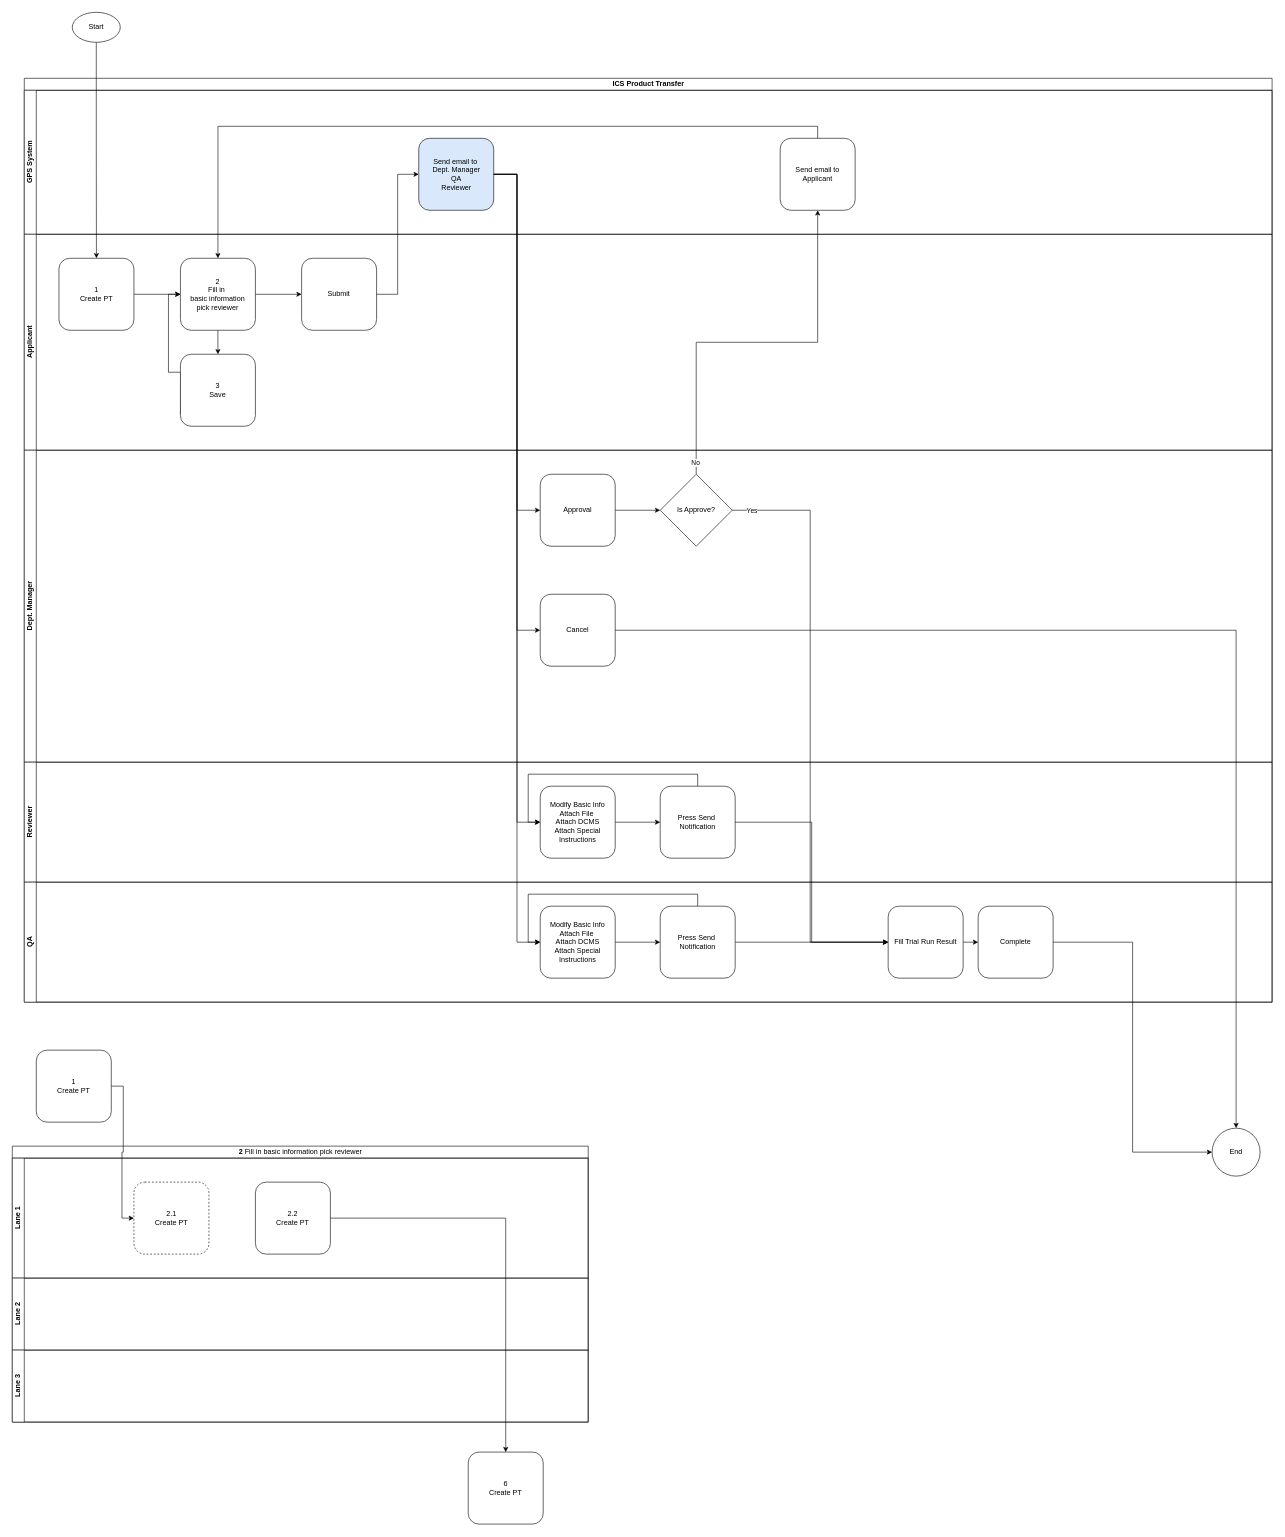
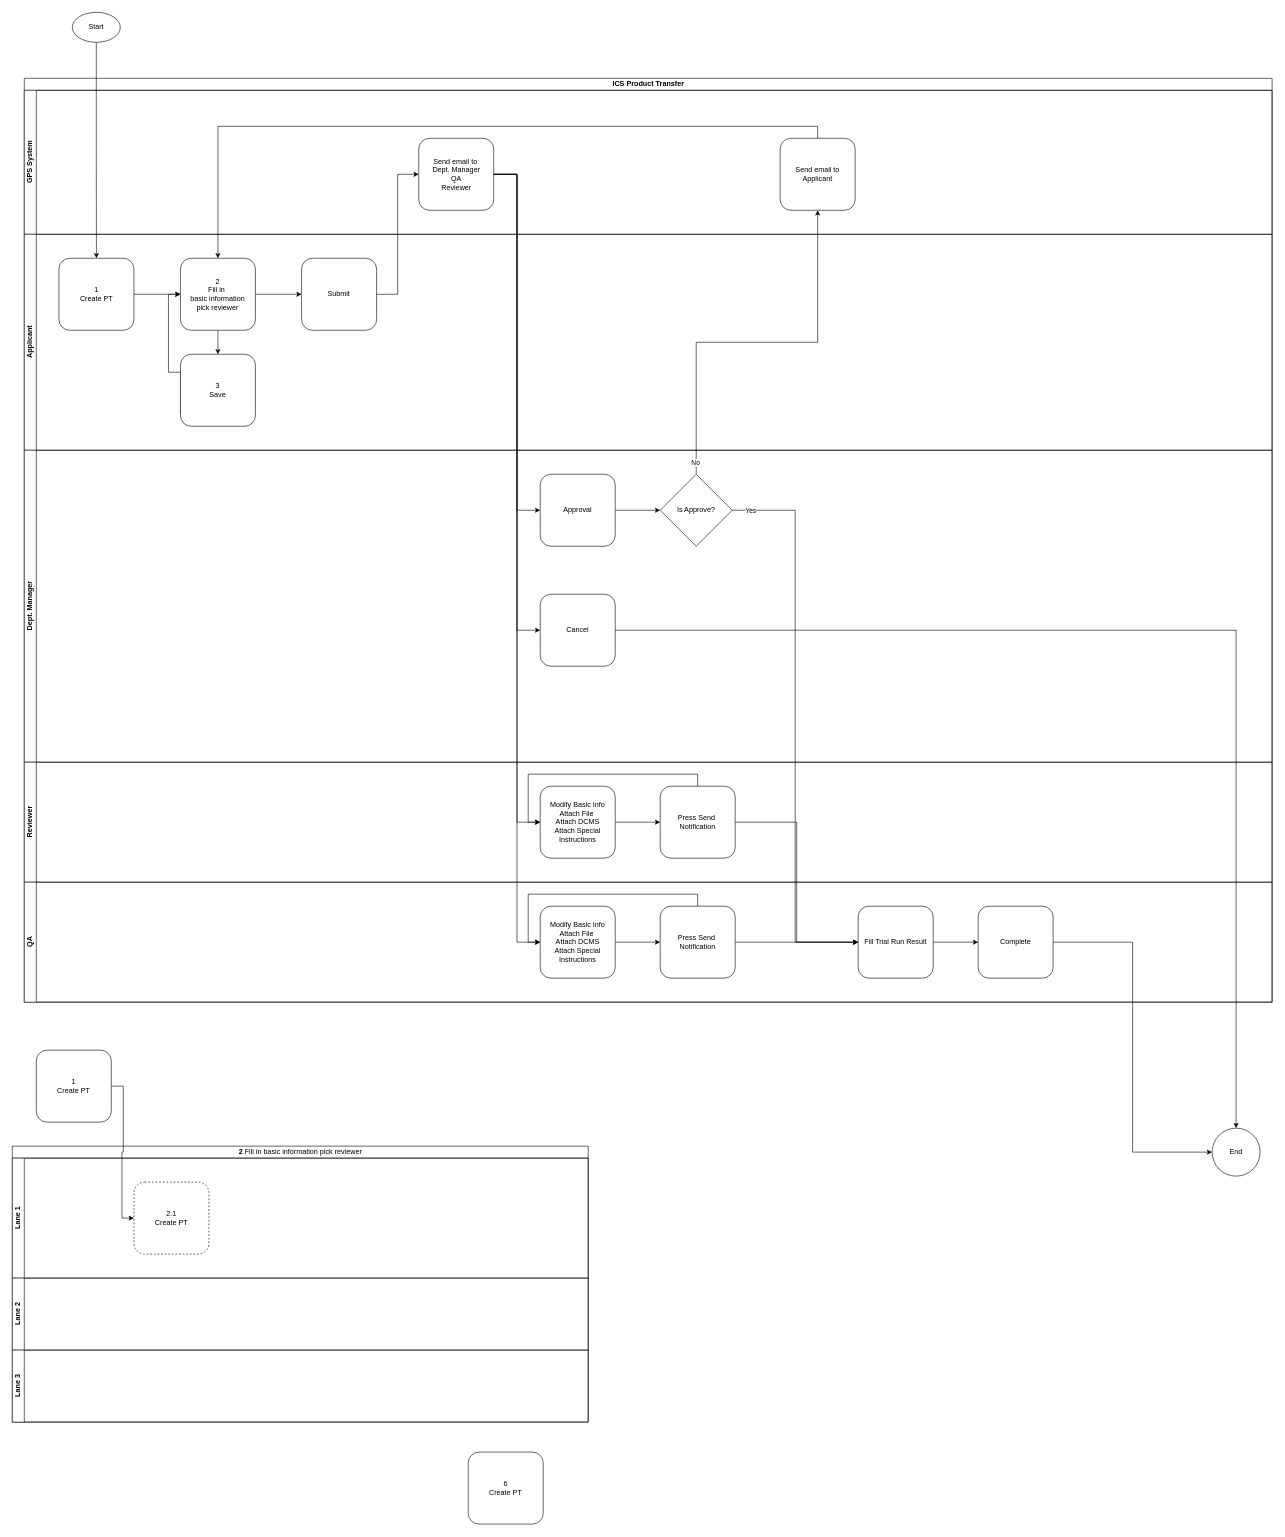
  <mxCell id="0" />
  <mxCell id="1" parent="0" />
  <mxCell id="2" value="ICS Product Transfer" style="swimlane;childLayout=stackLayout;resizeParent=1;resizeParentMax=0;horizontal=1;startSize=20;horizontalStack=0;html=1;" vertex="1" parent="1"><mxGeometry x="40" y="130" width="2080" height="1540" as="geometry" /></mxCell>
  <mxCell id="3" value="GPS System" style="swimlane;startSize=20;horizontal=0;html=1;" vertex="1" parent="2"><mxGeometry y="20" width="2080" height="240" as="geometry" /></mxCell>
- <mxCell id="4" value="Send email to&amp;nbsp;&lt;br&gt;Dept. Manager&lt;br&gt;QA&lt;br&gt;Reviewer" style="rounded=1;whiteSpace=wrap;html=1;fillColor=#dae8fc;" vertex="1" parent="3"><mxGeometry x="657.5" y="80" width="125" height="120" as="geometry" /></mxCell>
+ <mxCell id="4" value="Send email to&amp;nbsp;&lt;br&gt;Dept. Manager&lt;br&gt;QA&lt;br&gt;Reviewer" style="rounded=1;whiteSpace=wrap;html=1;" vertex="1" parent="3"><mxGeometry x="657.5" y="80" width="125" height="120" as="geometry" /></mxCell>
  <mxCell id="5" value="Send email to&lt;br&gt;Applicant" style="rounded=1;whiteSpace=wrap;html=1;" vertex="1" parent="3"><mxGeometry x="1260" y="80" width="125" height="120" as="geometry" /></mxCell>
  <mxCell id="6" value="Applicant" style="swimlane;startSize=20;horizontal=0;html=1;" vertex="1" parent="2"><mxGeometry y="260" width="2080" height="360" as="geometry" /></mxCell>
  <mxCell id="7" style="edgeStyle=orthogonalEdgeStyle;rounded=0;orthogonalLoop=1;jettySize=auto;html=1;exitX=1;exitY=0.5;exitDx=0;exitDy=0;entryX=0;entryY=0.5;entryDx=0;entryDy=0;" edge="1" parent="6" source="8" target="11"><mxGeometry relative="1" as="geometry" /></mxCell>
  <mxCell id="8" value="1&lt;br&gt;Create PT" style="rounded=1;whiteSpace=wrap;html=1;" vertex="1" parent="6"><mxGeometry x="57.75" y="40" width="125" height="120" as="geometry" /></mxCell>
  <mxCell id="9" style="edgeStyle=orthogonalEdgeStyle;rounded=0;orthogonalLoop=1;jettySize=auto;html=1;exitX=1;exitY=0.5;exitDx=0;exitDy=0;entryX=0;entryY=0.5;entryDx=0;entryDy=0;" edge="1" parent="6" source="11" target="14"><mxGeometry relative="1" as="geometry" /></mxCell>
  <mxCell id="10" style="edgeStyle=orthogonalEdgeStyle;rounded=0;orthogonalLoop=1;jettySize=auto;html=1;exitX=0.5;exitY=1;exitDx=0;exitDy=0;entryX=0.5;entryY=0;entryDx=0;entryDy=0;" edge="1" parent="6" source="11" target="13"><mxGeometry relative="1" as="geometry" /></mxCell>
  <mxCell id="11" value="2&lt;br&gt;Fill in&amp;nbsp;&lt;br&gt;basic information&lt;br&gt;pick reviewer" style="rounded=1;whiteSpace=wrap;html=1;" vertex="1" parent="6"><mxGeometry x="260.25" y="40" width="125" height="120" as="geometry" /></mxCell>
  <mxCell id="12" style="edgeStyle=orthogonalEdgeStyle;rounded=0;orthogonalLoop=1;jettySize=auto;html=1;exitX=0;exitY=0.5;exitDx=0;exitDy=0;entryX=0;entryY=0.5;entryDx=0;entryDy=0;" edge="1" parent="6" target="11"><mxGeometry relative="1" as="geometry"><mxPoint x="260.25" y="300" as="sourcePoint" /></mxGeometry></mxCell>
  <mxCell id="13" value="3&lt;br&gt;Save" style="rounded=1;whiteSpace=wrap;html=1;" vertex="1" parent="6"><mxGeometry x="260.25" y="200" width="125" height="120" as="geometry" /></mxCell>
  <mxCell id="14" value="Submit" style="rounded=1;whiteSpace=wrap;html=1;" vertex="1" parent="6"><mxGeometry x="462.25" y="40" width="125" height="120" as="geometry" /></mxCell>
  <mxCell id="15" value="Dept. Manager" style="swimlane;startSize=20;horizontal=0;html=1;" vertex="1" parent="2"><mxGeometry y="620" width="2080" height="520" as="geometry" /></mxCell>
  <mxCell id="16" style="edgeStyle=orthogonalEdgeStyle;rounded=0;orthogonalLoop=1;jettySize=auto;html=1;exitX=1;exitY=0.5;exitDx=0;exitDy=0;entryX=0;entryY=0.5;entryDx=0;entryDy=0;" edge="1" parent="15" source="17" target="19"><mxGeometry relative="1" as="geometry" /></mxCell>
  <mxCell id="17" value="Approval" style="rounded=1;whiteSpace=wrap;html=1;" vertex="1" parent="15"><mxGeometry x="860" y="40" width="125" height="120" as="geometry" /></mxCell>
  <mxCell id="18" value="Cancel" style="rounded=1;whiteSpace=wrap;html=1;" vertex="1" parent="15"><mxGeometry x="860" y="240" width="125" height="120" as="geometry" /></mxCell>
  <mxCell id="19" value="Is Approve?" style="rhombus;whiteSpace=wrap;html=1;" vertex="1" parent="15"><mxGeometry x="1060" y="40" width="120" height="120" as="geometry" /></mxCell>
  <mxCell id="20" value="Reviewer" style="swimlane;startSize=20;horizontal=0;html=1;" vertex="1" parent="2"><mxGeometry y="1140" width="2080" height="200" as="geometry" /></mxCell>
  <mxCell id="21" style="edgeStyle=orthogonalEdgeStyle;rounded=0;orthogonalLoop=1;jettySize=auto;html=1;exitX=1;exitY=0.5;exitDx=0;exitDy=0;entryX=0;entryY=0.5;entryDx=0;entryDy=0;" edge="1" parent="20" source="22" target="24"><mxGeometry relative="1" as="geometry" /></mxCell>
  <mxCell id="22" value="Modify Basic Info&lt;br&gt;Attach File&amp;nbsp;&lt;br&gt;Attach DCMS&lt;br&gt;Attach Special Instructions" style="rounded=1;whiteSpace=wrap;html=1;" vertex="1" parent="20"><mxGeometry x="860" y="40" width="125" height="120" as="geometry" /></mxCell>
  <mxCell id="23" style="edgeStyle=orthogonalEdgeStyle;rounded=0;orthogonalLoop=1;jettySize=auto;html=1;exitX=0.5;exitY=0;exitDx=0;exitDy=0;entryX=0;entryY=0.5;entryDx=0;entryDy=0;" edge="1" parent="20" source="24" target="22"><mxGeometry relative="1" as="geometry" /></mxCell>
  <mxCell id="24" value="Press Send&amp;nbsp;&lt;br&gt;Notification" style="rounded=1;whiteSpace=wrap;html=1;" vertex="1" parent="20"><mxGeometry x="1060" y="40" width="125" height="120" as="geometry" /></mxCell>
  <mxCell id="25" style="edgeStyle=orthogonalEdgeStyle;rounded=0;orthogonalLoop=1;jettySize=auto;html=1;exitX=1;exitY=0.5;exitDx=0;exitDy=0;entryX=0;entryY=0.5;entryDx=0;entryDy=0;" edge="1" parent="2" source="14" target="4"><mxGeometry relative="1" as="geometry" /></mxCell>
  <mxCell id="26" style="edgeStyle=orthogonalEdgeStyle;rounded=0;orthogonalLoop=1;jettySize=auto;html=1;exitX=1;exitY=0.5;exitDx=0;exitDy=0;entryX=0;entryY=0.5;entryDx=0;entryDy=0;" edge="1" parent="2" source="4" target="18"><mxGeometry relative="1" as="geometry" /></mxCell>
  <mxCell id="27" style="edgeStyle=orthogonalEdgeStyle;rounded=0;orthogonalLoop=1;jettySize=auto;html=1;exitX=0.5;exitY=0;exitDx=0;exitDy=0;entryX=0.5;entryY=1;entryDx=0;entryDy=0;" edge="1" parent="2" source="19" target="5"><mxGeometry relative="1" as="geometry" /></mxCell>
  <mxCell id="28" value="No" style="edgeLabel;html=1;align=center;verticalAlign=middle;resizable=0;points=[];" vertex="1" connectable="0" parent="27"><mxGeometry x="-0.938" y="2" relative="1" as="geometry"><mxPoint as="offset" /></mxGeometry></mxCell>
  <mxCell id="29" style="edgeStyle=orthogonalEdgeStyle;rounded=0;orthogonalLoop=1;jettySize=auto;html=1;exitX=0.5;exitY=0;exitDx=0;exitDy=0;entryX=0.5;entryY=0;entryDx=0;entryDy=0;" edge="1" parent="2" source="5" target="11"><mxGeometry relative="1" as="geometry" /></mxCell>
  <mxCell id="30" style="edgeStyle=orthogonalEdgeStyle;rounded=0;orthogonalLoop=1;jettySize=auto;html=1;exitX=1;exitY=0.5;exitDx=0;exitDy=0;entryX=0;entryY=0.5;entryDx=0;entryDy=0;" edge="1" parent="2" source="4" target="22"><mxGeometry relative="1" as="geometry" /></mxCell>
  <mxCell id="31" style="edgeStyle=orthogonalEdgeStyle;rounded=0;orthogonalLoop=1;jettySize=auto;html=1;exitX=1;exitY=0.5;exitDx=0;exitDy=0;entryX=0;entryY=0.5;entryDx=0;entryDy=0;" edge="1" parent="2" source="4" target="37"><mxGeometry relative="1" as="geometry" /></mxCell>
  <mxCell id="32" style="edgeStyle=orthogonalEdgeStyle;rounded=0;orthogonalLoop=1;jettySize=auto;html=1;exitX=1;exitY=0.5;exitDx=0;exitDy=0;entryX=0;entryY=0.5;entryDx=0;entryDy=0;" edge="1" parent="2" source="19" target="39"><mxGeometry relative="1" as="geometry" /></mxCell>
  <mxCell id="33" value="Yes" style="edgeLabel;html=1;align=center;verticalAlign=middle;resizable=0;points=[];" vertex="1" connectable="0" parent="32"><mxGeometry x="-0.92" y="-3" relative="1" as="geometry"><mxPoint x="-7" y="-3" as="offset" /></mxGeometry></mxCell>
  <mxCell id="34" style="edgeStyle=orthogonalEdgeStyle;rounded=0;orthogonalLoop=1;jettySize=auto;html=1;exitX=1;exitY=0.5;exitDx=0;exitDy=0;entryX=0;entryY=0.5;entryDx=0;entryDy=0;" edge="1" parent="2" source="24" target="39"><mxGeometry relative="1" as="geometry" /></mxCell>
  <mxCell id="35" value="QA" style="swimlane;startSize=20;horizontal=0;html=1;" vertex="1" parent="2"><mxGeometry y="1340" width="2080" height="200" as="geometry" /></mxCell>
  <mxCell id="36" style="edgeStyle=orthogonalEdgeStyle;rounded=0;orthogonalLoop=1;jettySize=auto;html=1;exitX=1;exitY=0.5;exitDx=0;exitDy=0;entryX=0;entryY=0.5;entryDx=0;entryDy=0;" edge="1" parent="35" source="37" target="42"><mxGeometry relative="1" as="geometry"><mxPoint x="1070" y="150" as="targetPoint" /></mxGeometry></mxCell>
  <mxCell id="37" value="Modify Basic Info&lt;br&gt;Attach File&amp;nbsp;&lt;br&gt;Attach DCMS&lt;br&gt;Attach Special Instructions" style="rounded=1;whiteSpace=wrap;html=1;" vertex="1" parent="35"><mxGeometry x="860" y="40" width="125" height="120" as="geometry" /></mxCell>
  <mxCell id="38" style="edgeStyle=orthogonalEdgeStyle;rounded=0;orthogonalLoop=1;jettySize=auto;html=1;exitX=1;exitY=0.5;exitDx=0;exitDy=0;entryX=0;entryY=0.5;entryDx=0;entryDy=0;" edge="1" parent="35" source="39" target="43"><mxGeometry relative="1" as="geometry" /></mxCell>
- <mxCell id="39" value="Fill Trial Run Result" style="rounded=1;whiteSpace=wrap;html=1;" vertex="1" parent="35"><mxGeometry x="1440" y="40" width="125" height="120" as="geometry" /></mxCell>
+ <mxCell id="39" value="Fill Trial Run Result" style="rounded=1;whiteSpace=wrap;html=1;" vertex="1" parent="35"><mxGeometry x="1390" y="40" width="125" height="120" as="geometry" /></mxCell>
  <mxCell id="40" style="edgeStyle=orthogonalEdgeStyle;rounded=0;orthogonalLoop=1;jettySize=auto;html=1;exitX=1;exitY=0.5;exitDx=0;exitDy=0;entryX=0;entryY=0.5;entryDx=0;entryDy=0;" edge="1" parent="35" source="42" target="39"><mxGeometry relative="1" as="geometry" /></mxCell>
  <mxCell id="41" style="edgeStyle=orthogonalEdgeStyle;rounded=0;orthogonalLoop=1;jettySize=auto;html=1;exitX=0.5;exitY=0;exitDx=0;exitDy=0;entryX=0;entryY=0.5;entryDx=0;entryDy=0;" edge="1" parent="35" source="42" target="37"><mxGeometry relative="1" as="geometry" /></mxCell>
  <mxCell id="42" value="Press Send&amp;nbsp;&lt;br&gt;Notification" style="rounded=1;whiteSpace=wrap;html=1;" vertex="1" parent="35"><mxGeometry x="1060" y="40" width="125" height="120" as="geometry" /></mxCell>
  <mxCell id="43" value="Complete" style="rounded=1;whiteSpace=wrap;html=1;" vertex="1" parent="35"><mxGeometry x="1590" y="40" width="125" height="120" as="geometry" /></mxCell>
  <mxCell id="44" style="edgeStyle=orthogonalEdgeStyle;rounded=0;orthogonalLoop=1;jettySize=auto;html=1;exitX=1;exitY=0.5;exitDx=0;exitDy=0;entryX=0;entryY=0.5;entryDx=0;entryDy=0;" edge="1" parent="2" source="4" target="17"><mxGeometry relative="1" as="geometry" /></mxCell>
  <mxCell id="45" style="edgeStyle=orthogonalEdgeStyle;rounded=0;orthogonalLoop=1;jettySize=auto;html=1;exitX=0.5;exitY=1;exitDx=0;exitDy=0;entryX=0.5;entryY=0;entryDx=0;entryDy=0;" edge="1" parent="1" source="46" target="8"><mxGeometry relative="1" as="geometry" /></mxCell>
  <mxCell id="46" value="Start" style="ellipse;whiteSpace=wrap;html=1;aspect=fixed;" vertex="1" parent="1"><mxGeometry x="120" y="20" width="80" height="50" as="geometry" /></mxCell>
  <mxCell id="47" value="End" style="ellipse;whiteSpace=wrap;html=1;aspect=fixed;" vertex="1" parent="1"><mxGeometry x="2020" y="1880" width="80" height="80" as="geometry" /></mxCell>
  <mxCell id="48" style="edgeStyle=orthogonalEdgeStyle;rounded=0;orthogonalLoop=1;jettySize=auto;html=1;exitX=1;exitY=0.5;exitDx=0;exitDy=0;" edge="1" parent="1" source="18" target="47"><mxGeometry relative="1" as="geometry" /></mxCell>
  <mxCell id="49" style="edgeStyle=orthogonalEdgeStyle;rounded=0;orthogonalLoop=1;jettySize=auto;html=1;exitX=1;exitY=0.5;exitDx=0;exitDy=0;entryX=0;entryY=0.5;entryDx=0;entryDy=0;" edge="1" parent="1" source="43" target="47"><mxGeometry relative="1" as="geometry" /></mxCell>
  <mxCell id="50" value="2&amp;nbsp;&lt;span style=&quot;font-weight: 400;&quot;&gt;Fill in&amp;nbsp;&lt;/span&gt;&lt;span style=&quot;font-weight: 400;&quot;&gt;basic information&amp;nbsp;&lt;/span&gt;&lt;span style=&quot;font-weight: 400;&quot;&gt;pick reviewer&lt;/span&gt;" style="swimlane;childLayout=stackLayout;resizeParent=1;resizeParentMax=0;horizontal=1;startSize=20;horizontalStack=0;html=1;" vertex="1" parent="1"><mxGeometry x="20" y="1910" width="960" height="460" as="geometry" /></mxCell>
  <mxCell id="51" value="Lane 1" style="swimlane;startSize=20;horizontal=0;html=1;" vertex="1" parent="50"><mxGeometry y="20" width="960" height="200" as="geometry" /></mxCell>
  <mxCell id="52" value="2.1&lt;br&gt;Create PT" style="rounded=1;whiteSpace=wrap;html=1;dashed=1;" vertex="1" parent="51"><mxGeometry x="202.75" y="40" width="125" height="120" as="geometry" /></mxCell>
- <mxCell id="53" value="2.2&lt;br&gt;Create PT" style="rounded=1;whiteSpace=wrap;html=1;" vertex="1" parent="51"><mxGeometry x="405.25" y="40" width="125" height="120" as="geometry" /></mxCell>
  <mxCell id="54" value="Lane 2" style="swimlane;startSize=20;horizontal=0;html=1;" vertex="1" parent="50"><mxGeometry y="220" width="960" height="120" as="geometry" /></mxCell>
  <mxCell id="55" value="Lane 3" style="swimlane;startSize=20;horizontal=0;html=1;" vertex="1" parent="50"><mxGeometry y="340" width="960" height="120" as="geometry" /></mxCell>
  <mxCell id="56" style="edgeStyle=orthogonalEdgeStyle;rounded=0;orthogonalLoop=1;jettySize=auto;html=1;exitX=1;exitY=0.5;exitDx=0;exitDy=0;entryX=0;entryY=0.5;entryDx=0;entryDy=0;" edge="1" parent="1" source="57" target="52"><mxGeometry relative="1" as="geometry" /></mxCell>
  <mxCell id="57" value="1&lt;br&gt;Create PT" style="rounded=1;whiteSpace=wrap;html=1;" vertex="1" parent="1"><mxGeometry x="60" y="1750" width="125" height="120" as="geometry" /></mxCell>
  <mxCell id="58" value="6&lt;br&gt;Create PT" style="rounded=1;whiteSpace=wrap;html=1;" vertex="1" parent="1"><mxGeometry x="780" y="2420" width="125" height="120" as="geometry" /></mxCell>
- <mxCell id="59" style="edgeStyle=orthogonalEdgeStyle;rounded=0;orthogonalLoop=1;jettySize=auto;html=1;exitX=1;exitY=0.5;exitDx=0;exitDy=0;entryX=0.5;entryY=0;entryDx=0;entryDy=0;" edge="1" parent="1" source="53" target="58"><mxGeometry relative="1" as="geometry" /></mxCell>
